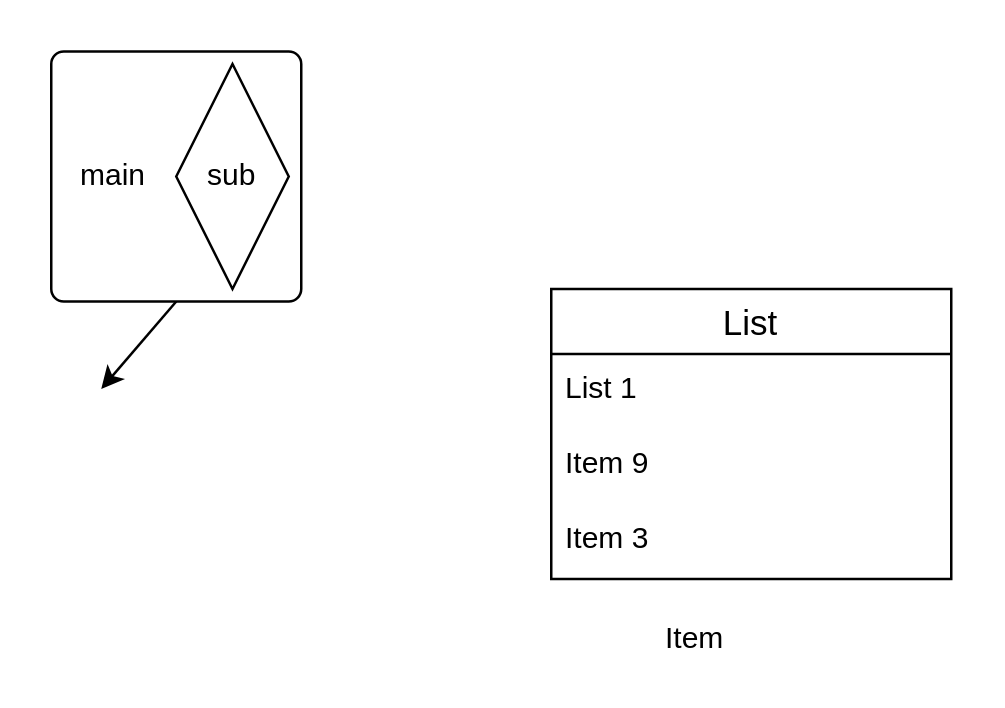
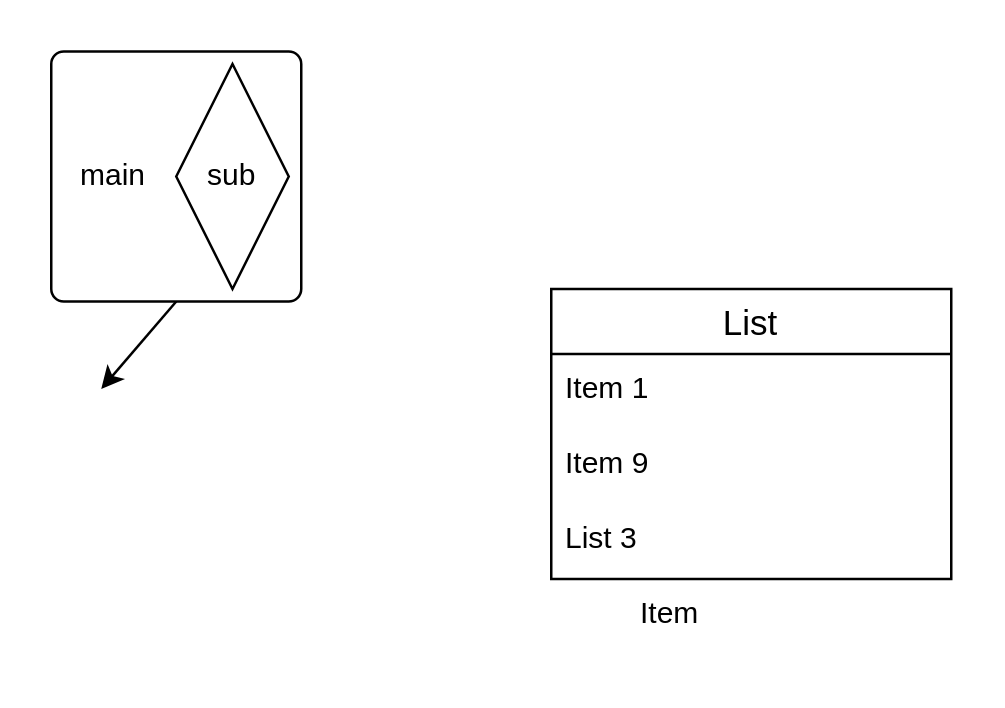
  <mxCell id="0" />
  <mxCell id="1" parent="0" />
  <mxCell id="2" style="edgeStyle=none;html=1;exitX=0.5;exitY=1;exitDx=0;exitDy=0;" edge="1" parent="1" source="3"><mxGeometry relative="1" as="geometry"><mxPoint x="40" y="155" as="targetPoint" /></mxGeometry></mxCell>
  <mxCell id="3" value="" style="rounded=1;absoluteArcSize=1;html=1;arcSize=10;" parent="1" vertex="1"><mxGeometry x="20" y="20" width="100" height="100" as="geometry" /></mxCell>
  <mxCell id="4" value="main" style="html=1;shape=mxgraph.er.anchor;whiteSpace=wrap;" parent="3" vertex="1"><mxGeometry width="50" height="100" as="geometry" /></mxCell>
  <mxCell id="5" value="sub" style="rhombus;absoluteArcSize=1;html=1;arcSize=10;whiteSpace=wrap;points=[];strokeColor=inherit;fillColor=inherit;" parent="3" vertex="1"><mxGeometry x="50" y="5" width="45" height="90" as="geometry" /></mxCell>
  <mxCell id="6" value="List" style="swimlane;fontStyle=0;childLayout=stackLayout;horizontal=1;startSize=26;horizontalStack=0;resizeParent=1;resizeParentMax=0;resizeLast=0;collapsible=1;marginBottom=0;align=center;fontSize=14;" parent="1" vertex="1"><mxGeometry x="220" y="115" width="160" height="116" as="geometry" /></mxCell>
- <mxCell id="7" value="List 1" style="text;strokeColor=none;fillColor=none;spacingLeft=4;spacingRight=4;overflow=hidden;rotatable=0;points=[[0,0.5],[1,0.5]];portConstraint=eastwest;fontSize=12;" parent="6" vertex="1"><mxGeometry y="26" width="160" height="30" as="geometry" /></mxCell>
+ <mxCell id="7" value="Item 1" style="text;strokeColor=none;fillColor=none;spacingLeft=4;spacingRight=4;overflow=hidden;rotatable=0;points=[[0,0.5],[1,0.5]];portConstraint=eastwest;fontSize=12;" parent="6" vertex="1"><mxGeometry y="26" width="160" height="30" as="geometry" /></mxCell>
  <mxCell id="8" value="Item 9" style="text;strokeColor=none;fillColor=none;spacingLeft=4;spacingRight=4;overflow=hidden;rotatable=0;points=[[0,0.5],[1,0.5]];portConstraint=eastwest;fontSize=12;" parent="6" vertex="1"><mxGeometry y="56" width="160" height="30" as="geometry" /></mxCell>
- <mxCell id="9" value="Item 3" style="text;strokeColor=none;fillColor=none;spacingLeft=4;spacingRight=4;overflow=hidden;rotatable=0;points=[[0,0.5],[1,0.5]];portConstraint=eastwest;fontSize=12;" parent="6" vertex="1"><mxGeometry y="86" width="160" height="30" as="geometry" /></mxCell>
- <mxCell id="10" value="Item" style="text;strokeColor=none;fillColor=none;spacingLeft=4;spacingRight=4;overflow=hidden;rotatable=0;points=[[0,0.5],[1,0.5]];portConstraint=eastwest;fontSize=12;" parent="1" vertex="1"><mxGeometry x="260" y="241" width="40" height="30" as="geometry" /></mxCell>
+ <mxCell id="9" value="List 3" style="text;strokeColor=none;fillColor=none;spacingLeft=4;spacingRight=4;overflow=hidden;rotatable=0;points=[[0,0.5],[1,0.5]];portConstraint=eastwest;fontSize=12;" parent="6" vertex="1"><mxGeometry y="86" width="160" height="30" as="geometry" /></mxCell>
+ <mxCell id="10" value="Item" style="text;strokeColor=none;fillColor=none;spacingLeft=4;spacingRight=4;overflow=hidden;rotatable=0;points=[[0,0.5],[1,0.5]];portConstraint=eastwest;fontSize=12;" parent="1" vertex="1"><mxGeometry x="250" y="231" width="40" height="30" as="geometry" /></mxCell>
